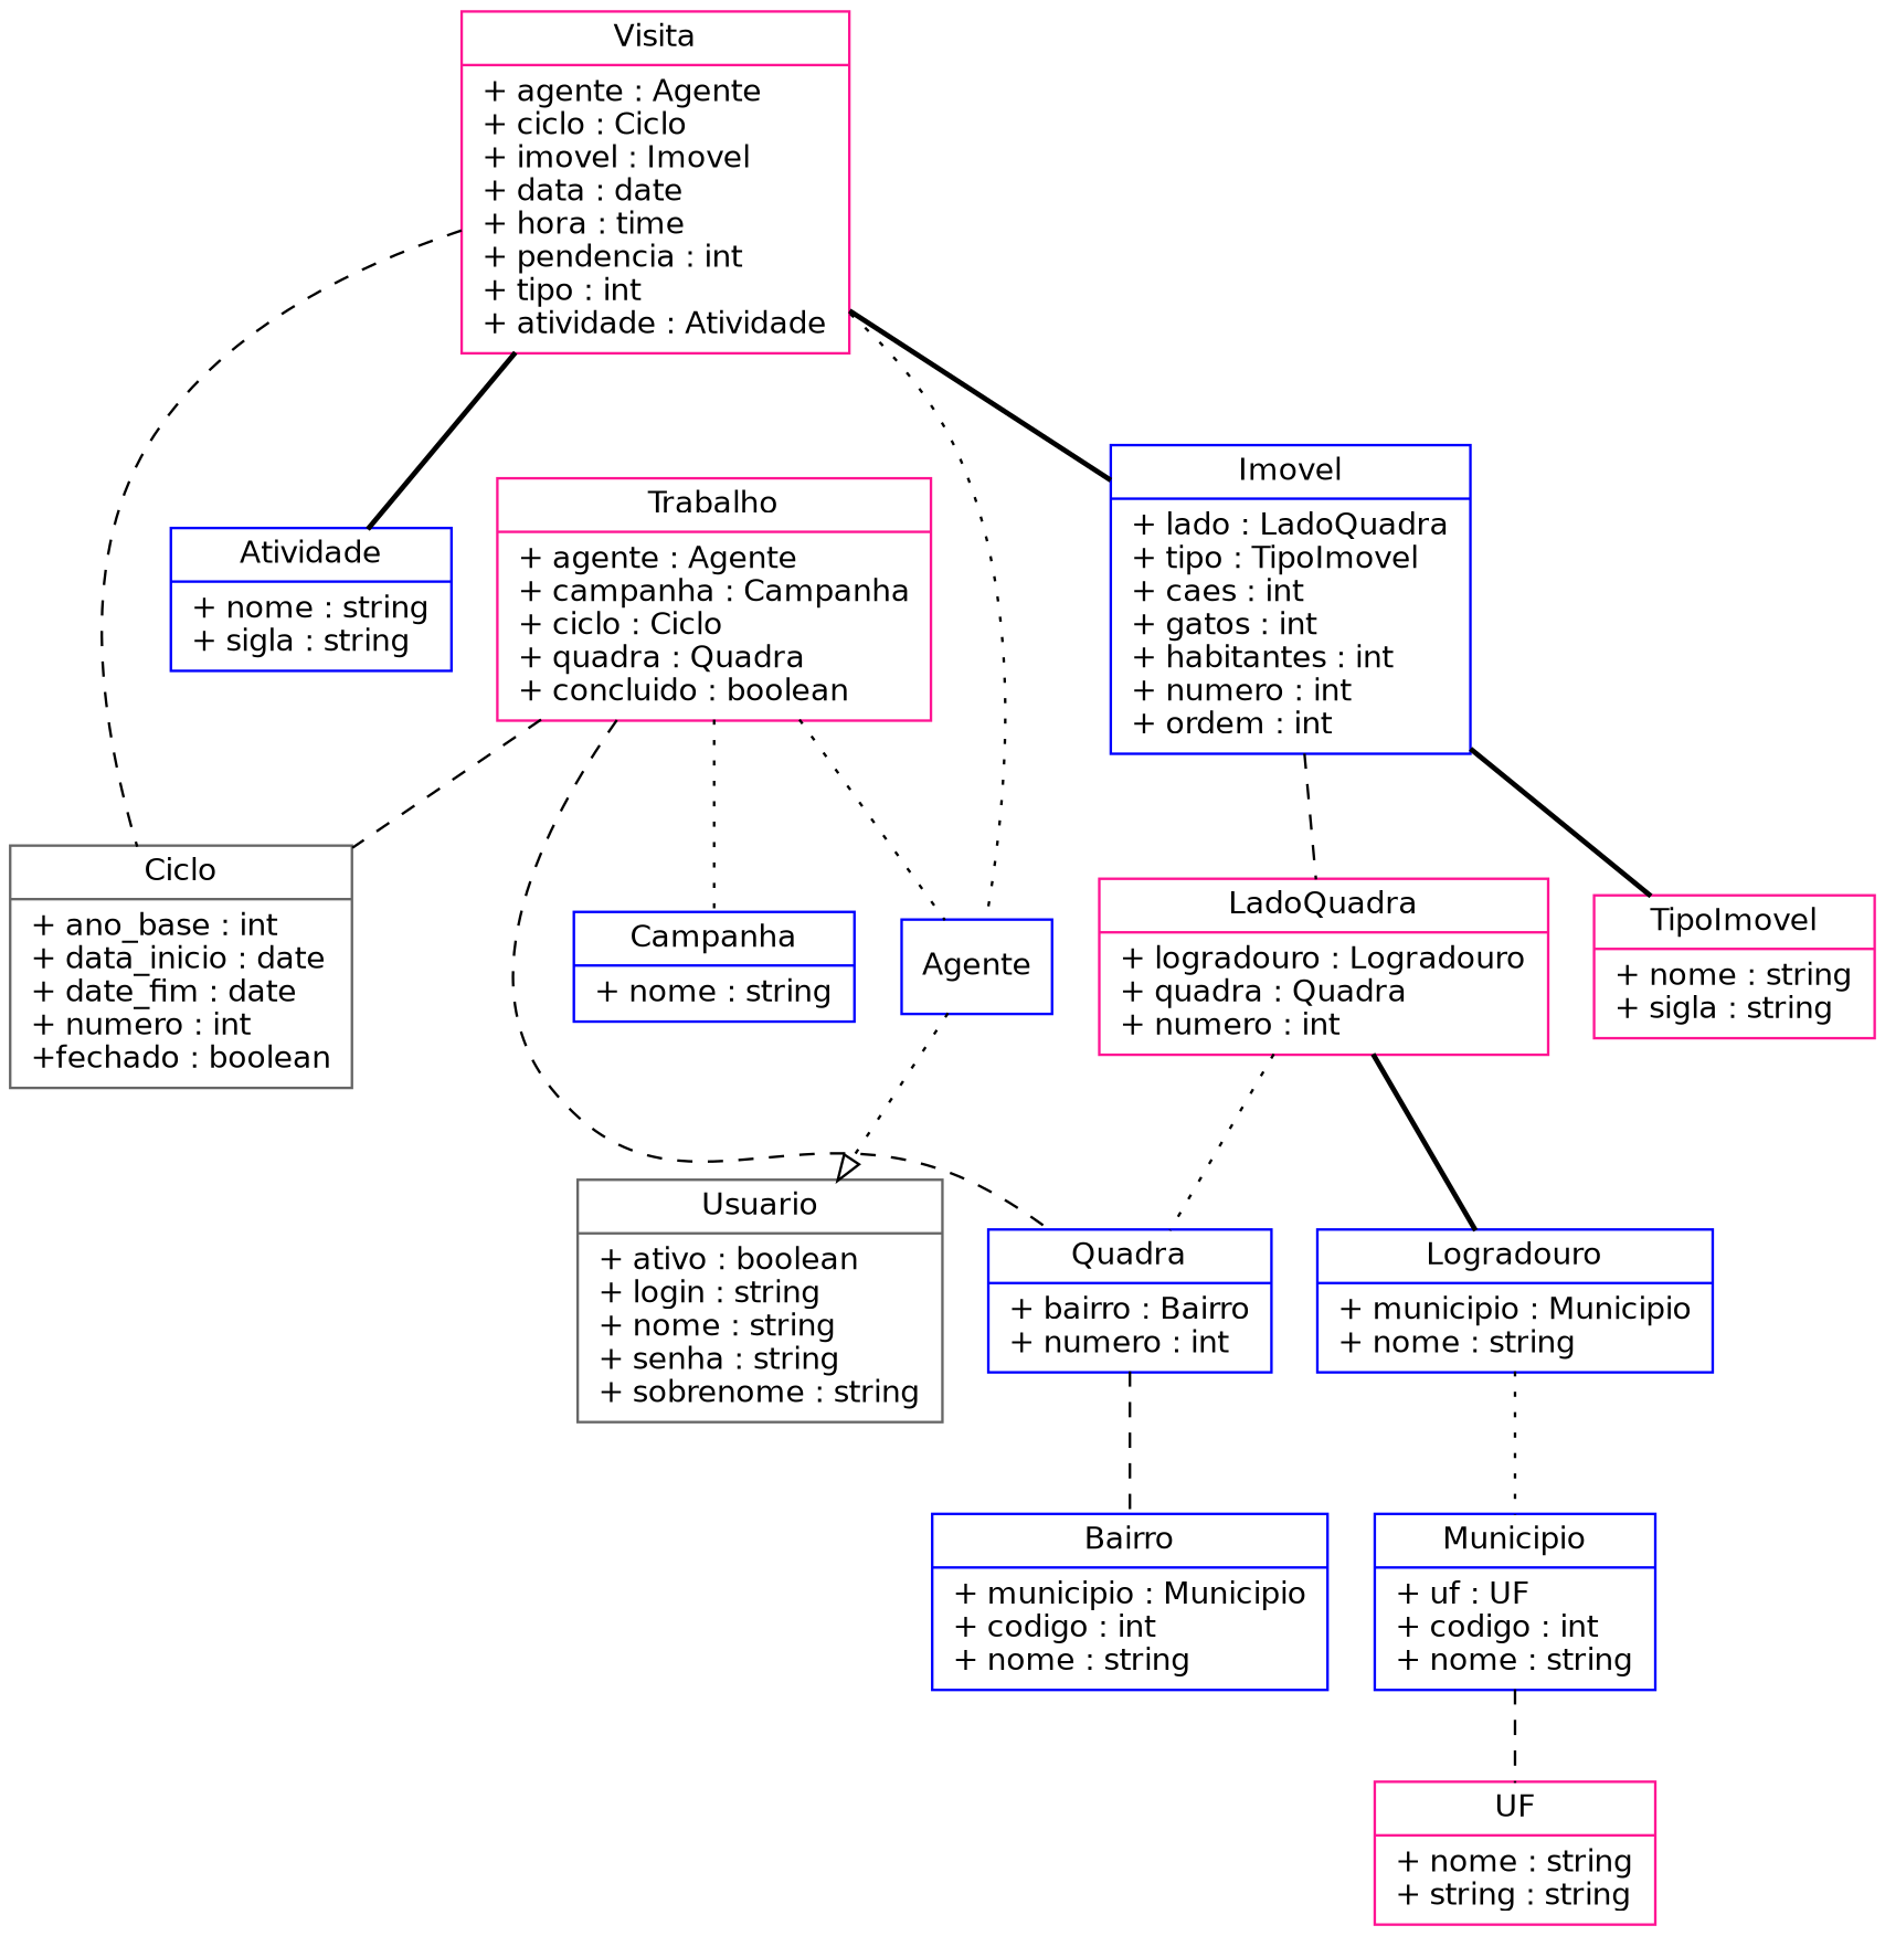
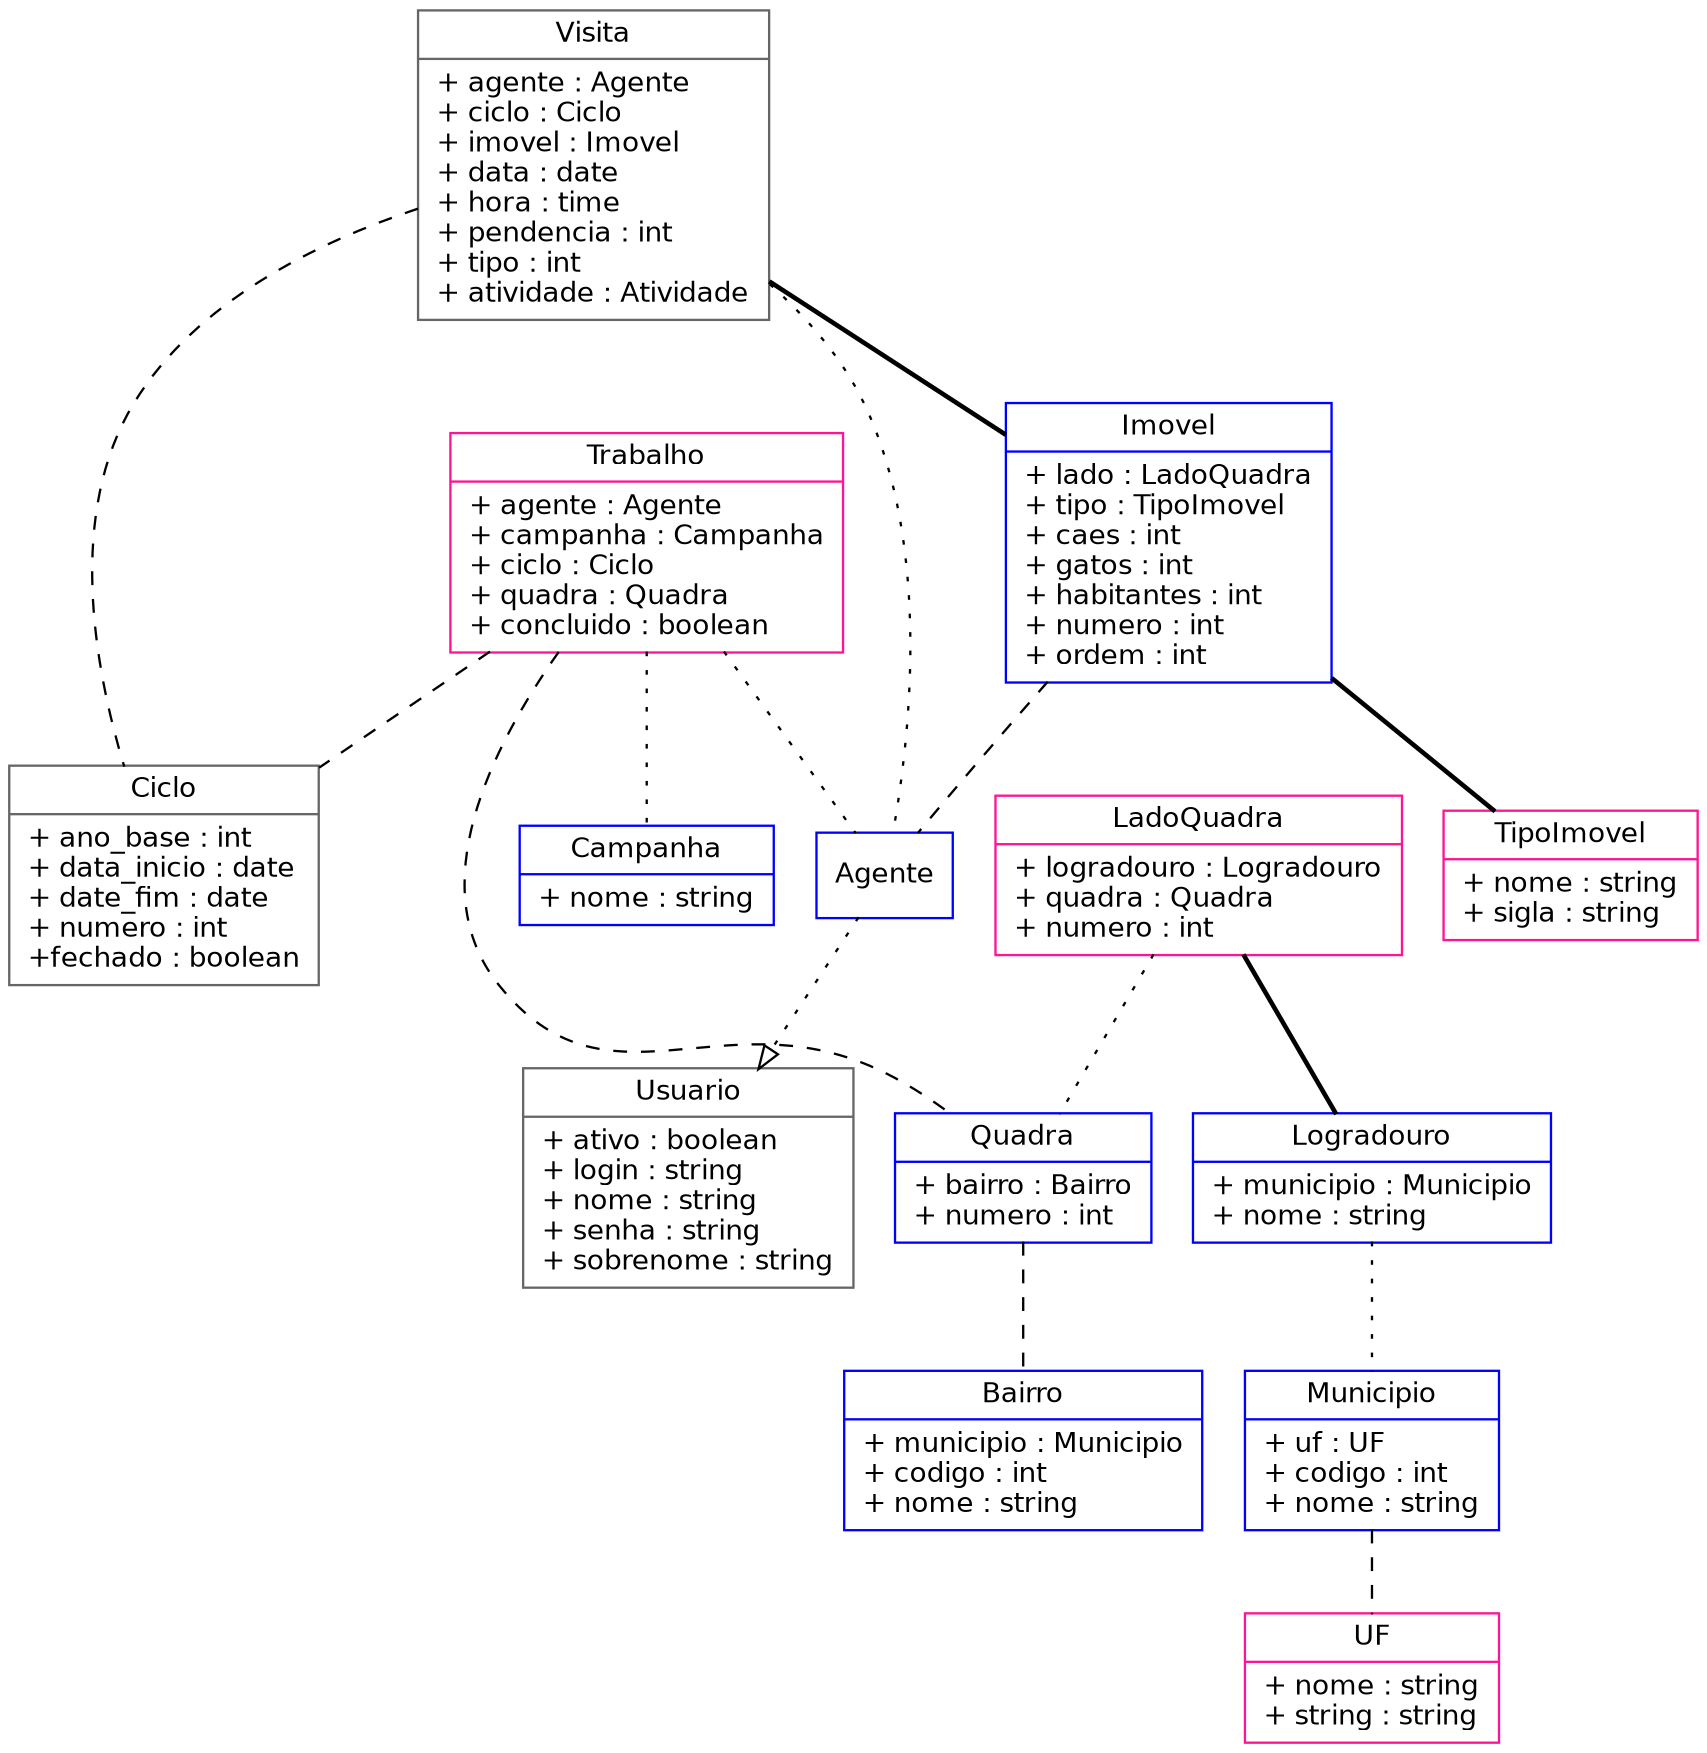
  digraph {
    fontname=Helvetica
    fontsize=12
    node [color=blue fontname=Helvetica fontsize=12 shape=record]
    edge [arrowhead=none fontname=Helvetica fontsize=12 style=dotted]
    n1 [color=gray40 label="{Usuario|+ ativo : boolean\l+ login : string\l+ nome : string\l+ senha : string\l+ sobrenome : string\l}"]
    n2 [label="{Agente}"]
    n3 [color=deeppink label="{UF|+ nome : string\l+ string : string\l}"]
    n4 [label="{Municipio|+ uf : UF\l+ codigo : int\l+ nome : string\l}"]
    n5 [label="{Bairro|+ municipio : Municipio\l+ codigo : int\l+ nome : string\l}"]
    n6 [label="{Logradouro|+ municipio : Municipio\l+ nome : string\l}"]
    n7 [label="{Quadra|+ bairro : Bairro\l+ numero : int\l}"]
    n8 [color=deeppink label="{LadoQuadra|+ logradouro : Logradouro\l+ quadra : Quadra\l+ numero : int\l}"]
    n9 [color=deeppink label="{TipoImovel|+ nome : string\l+ sigla : string\l}"]
    n10 [label="{Imovel|+ lado : LadoQuadra\l+ tipo : TipoImovel\l+ caes : int\l+ gatos : int\l+ habitantes : int\l+ numero : int\l+ ordem : int\l}"]
    n11 [label="{Campanha|+ nome : string\l}"]
-   n12 [label="{Atividade|+ nome : string\l+ sigla : string\l}"]
    n13 [color=gray40 label="{Ciclo|+ ano_base : int\l+ data_inicio : date\l+ date_fim : date\l+ numero : int\l+fechado : boolean\l}"]
    n14 [color=deeppink label="{Trabalho|+ agente : Agente\l+ campanha : Campanha\l+ ciclo : Ciclo\l+ quadra : Quadra\l+ concluido : boolean\l}"]
-   n15 [color=deeppink label="{Visita|+ agente : Agente\l+ ciclo : Ciclo\l+ imovel : Imovel\l+ data : date\l+ hora : time\l+ pendencia : int\l+ tipo : int\l+ atividade : Atividade\l}"]
+   n15 [color=gray40 label="{Visita|+ agente : Agente\l+ ciclo : Ciclo\l+ imovel : Imovel\l+ data : date\l+ hora : time\l+ pendencia : int\l+ tipo : int\l+ atividade : Atividade\l}"]
    subgraph sub_1 {
      label=cadastro
      n1
      n2
    }
    subgraph sub_2 {
      label="endereçamento"
      n3
      n4
      n5
      n6
      n7
      n8
      n9
      n10
    }
    subgraph sub_3 {
      label=atividades
      n11
-     n12
      n13
      n14
      n15
    }
    n2 -> n1 [arrowhead=empty]
    n4 -> n3 [style=dashed]
    n6 -> n4
    n7 -> n5 [style=dashed]
    n8 -> n6 [style=bold]
    n8 -> n7
-   n10 -> n8 [style=dashed]
+   n10 -> n2 [style=dashed]
    n10 -> n9 [style=bold]
    n14 -> n2
    n14 -> n7 [style=dashed]
    n14 -> n11
    n14 -> n13 [style=dashed]
    n15 -> n2
    n15 -> n10 [style=bold]
-   n15 -> n12 [style=bold]
    n15 -> n13 [style=dashed]
  }
